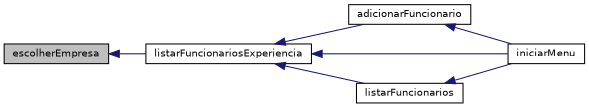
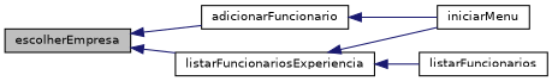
  digraph {
    rankdir=LR
    node [color=black fillcolor=white fontname=Helvetica fontsize=10 shape=record style=filled]
    edge [color=midnightblue dir=back fontname=Helvetica fontsize=10 labelfontname=Helvetica labelfontsize=10 style=solid]
    n1 [fillcolor=grey75 fontcolor=black height=0.2 label=escolherEmpresa width=0.4]
    n2 [height=0.2 label=adicionarFuncionario width=0.4]
    n3 [height=0.2 label=listarFuncionariosExperiencia width=0.4]
    n4 [height=0.2 label=iniciarMenu width=0.4]
    n5 [height=0.2 label=listarFuncionarios width=0.4]
-   n3 -> n2
+   n1 -> n2
    n1 -> n3
    n2 -> n4
    n3 -> n4
    n3 -> n5
-   n5 -> n4
  }
